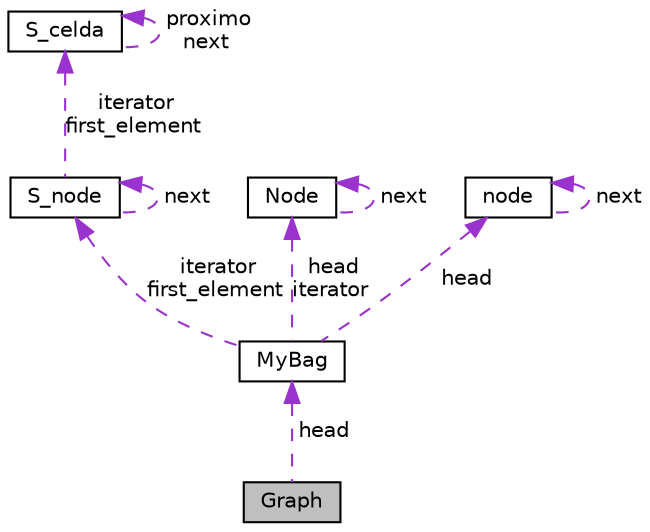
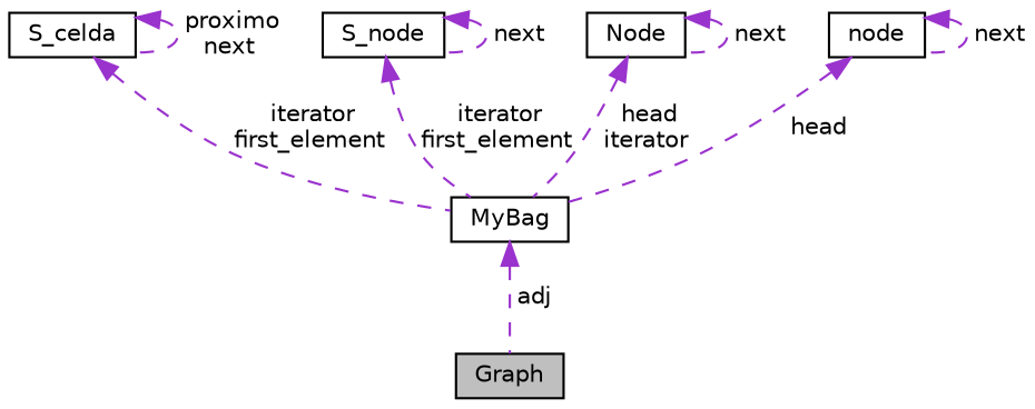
  digraph {
    node [color=black fillcolor=white fontname=Helvetica fontsize=10 shape=record style=filled]
    edge [color=darkorchid3 dir=back fontname=Helvetica fontsize=10 labelfontname=Helvetica labelfontsize=10 style=dashed]
    n1 [fillcolor=grey75 fontcolor=black height=0.2 label="Graph" width=0.4]
    n2 [height=0.2 label=S_celda width=0.4]
    n3 [height=0.2 label=MyBag width=0.4]
    n4 [height=0.2 label=S_node width=0.4]
    n5 [height=0.2 label="Node" width=0.4]
    n6 [height=0.2 label="node" width=0.4]
    n2 -> n2 [label=" proximo\nnext"]
-   n2 -> n4 [label=" iterator\nfirst_element"]
-   n3 -> n1 [label=" head"]
+   n2 -> n3 [label=" iterator\nfirst_element"]
+   n3 -> n1 [label=" adj"]
    n4 -> n3 [label=" iterator\nfirst_element"]
    n4 -> n4 [label=" next"]
    n5 -> n3 [label=" head\niterator"]
    n5 -> n5 [label=" next"]
    n6 -> n3 [label=" head"]
    n6 -> n6 [label=" next"]
  }
